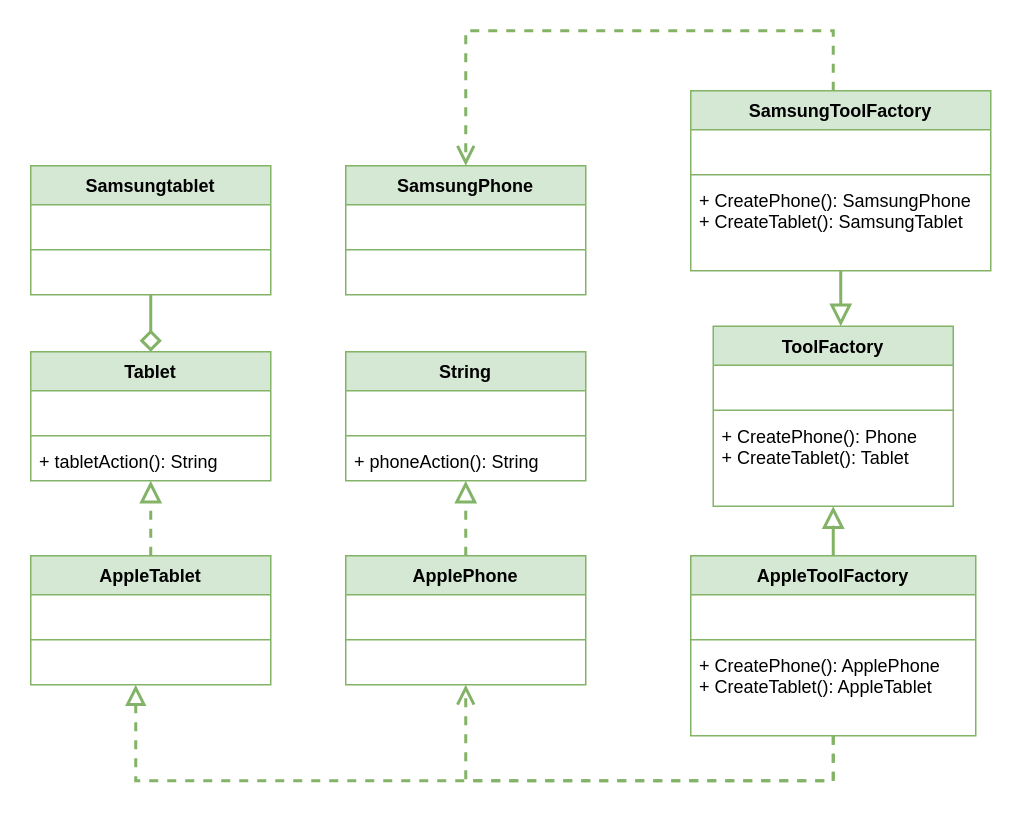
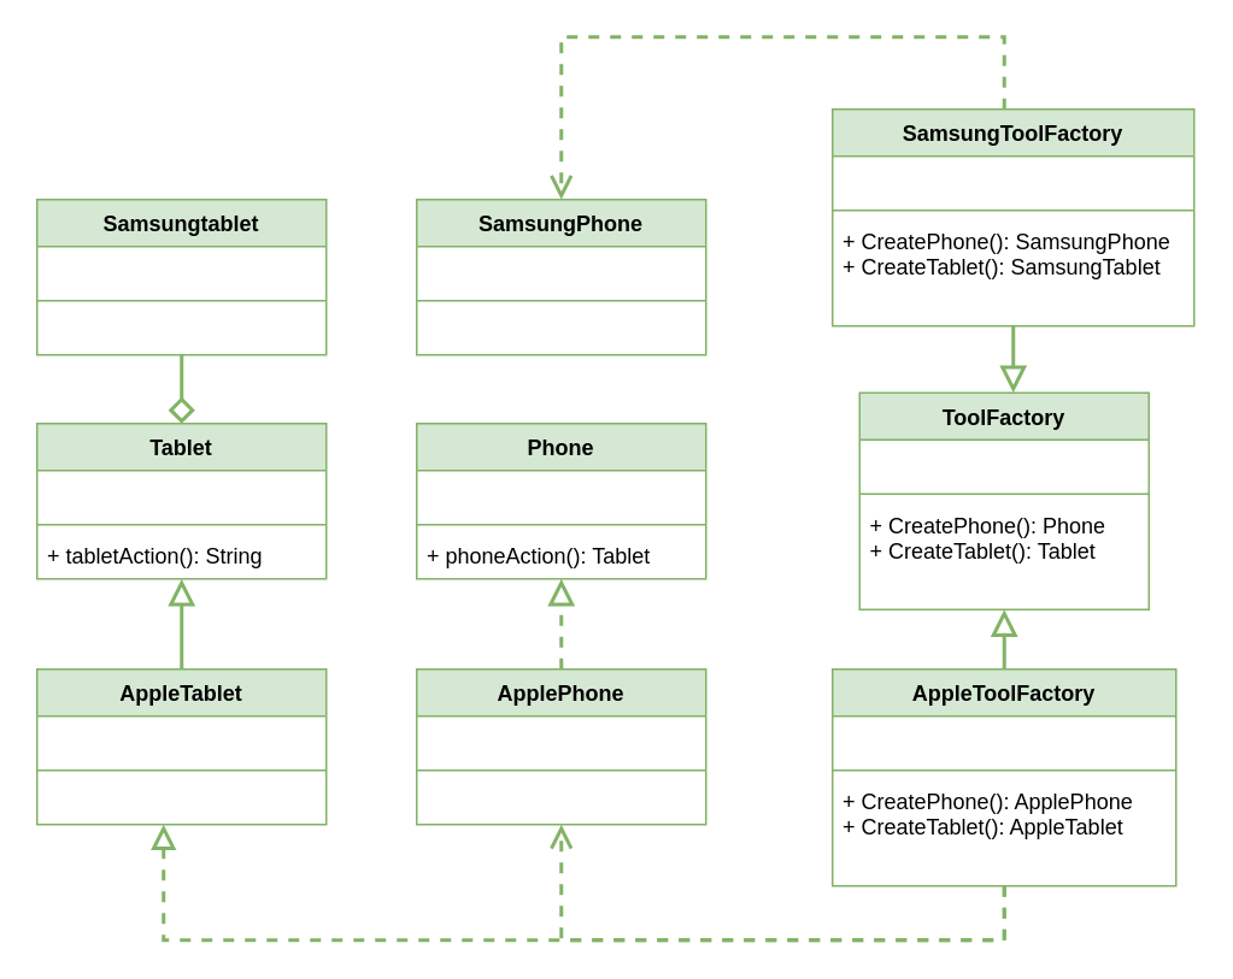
  <mxCell id="0" />
  <mxCell id="1" parent="0" />
  <mxCell id="2" value="ToolFactory&lt;div&gt;&lt;br&gt;&lt;/div&gt;" style="swimlane;fontStyle=1;align=center;verticalAlign=top;childLayout=stackLayout;horizontal=1;startSize=26;horizontalStack=0;resizeParent=1;resizeParentMax=0;resizeLast=0;collapsible=1;marginBottom=0;whiteSpace=wrap;html=1;fillColor=#d5e8d4;strokeColor=#82b366;" vertex="1" parent="1"><mxGeometry x="475" y="217" width="160" height="120" as="geometry" /></mxCell>
  <mxCell id="3" value="&amp;nbsp;" style="text;strokeColor=none;fillColor=none;align=left;verticalAlign=top;spacingLeft=4;spacingRight=4;overflow=hidden;rotatable=0;points=[[0,0.5],[1,0.5]];portConstraint=eastwest;whiteSpace=wrap;html=1;" vertex="1" parent="2"><mxGeometry y="26" width="160" height="26" as="geometry" /></mxCell>
  <mxCell id="4" value="" style="line;strokeWidth=1;fillColor=none;align=left;verticalAlign=middle;spacingTop=-1;spacingLeft=3;spacingRight=3;rotatable=0;labelPosition=right;points=[];portConstraint=eastwest;strokeColor=inherit;" vertex="1" parent="2"><mxGeometry y="52" width="160" height="8" as="geometry" /></mxCell>
  <mxCell id="5" value="+ CreatePhone(): Phone&lt;div&gt;+ CreateTablet(): Tablet&lt;/div&gt;" style="text;strokeColor=none;fillColor=none;align=left;verticalAlign=top;spacingLeft=4;spacingRight=4;overflow=hidden;rotatable=0;points=[[0,0.5],[1,0.5]];portConstraint=eastwest;whiteSpace=wrap;html=1;" vertex="1" parent="2"><mxGeometry y="60" width="160" height="60" as="geometry" /></mxCell>
  <mxCell id="6" value="Tablet" style="swimlane;fontStyle=1;align=center;verticalAlign=top;childLayout=stackLayout;horizontal=1;startSize=26;horizontalStack=0;resizeParent=1;resizeParentMax=0;resizeLast=0;collapsible=1;marginBottom=0;whiteSpace=wrap;html=1;fillColor=#d5e8d4;strokeColor=#82b366;" vertex="1" parent="1"><mxGeometry x="20" y="234" width="160" height="86" as="geometry" /></mxCell>
  <mxCell id="7" value="&amp;nbsp;" style="text;strokeColor=none;fillColor=none;align=left;verticalAlign=top;spacingLeft=4;spacingRight=4;overflow=hidden;rotatable=0;points=[[0,0.5],[1,0.5]];portConstraint=eastwest;whiteSpace=wrap;html=1;" vertex="1" parent="6"><mxGeometry y="26" width="160" height="26" as="geometry" /></mxCell>
  <mxCell id="8" value="" style="line;strokeWidth=1;fillColor=none;align=left;verticalAlign=middle;spacingTop=-1;spacingLeft=3;spacingRight=3;rotatable=0;labelPosition=right;points=[];portConstraint=eastwest;strokeColor=inherit;" vertex="1" parent="6"><mxGeometry y="52" width="160" height="8" as="geometry" /></mxCell>
  <mxCell id="9" value="+ tabletAction(): String" style="text;strokeColor=none;fillColor=none;align=left;verticalAlign=top;spacingLeft=4;spacingRight=4;overflow=hidden;rotatable=0;points=[[0,0.5],[1,0.5]];portConstraint=eastwest;whiteSpace=wrap;html=1;" vertex="1" parent="6"><mxGeometry y="60" width="160" height="26" as="geometry" /></mxCell>
- <mxCell id="10" value="String" style="swimlane;fontStyle=1;align=center;verticalAlign=top;childLayout=stackLayout;horizontal=1;startSize=26;horizontalStack=0;resizeParent=1;resizeParentMax=0;resizeLast=0;collapsible=1;marginBottom=0;whiteSpace=wrap;html=1;fillColor=#d5e8d4;strokeColor=#82b366;" vertex="1" parent="1"><mxGeometry x="230" y="234" width="160" height="86" as="geometry" /></mxCell>
+ <mxCell id="10" value="Phone" style="swimlane;fontStyle=1;align=center;verticalAlign=top;childLayout=stackLayout;horizontal=1;startSize=26;horizontalStack=0;resizeParent=1;resizeParentMax=0;resizeLast=0;collapsible=1;marginBottom=0;whiteSpace=wrap;html=1;fillColor=#d5e8d4;strokeColor=#82b366;" vertex="1" parent="1"><mxGeometry x="230" y="234" width="160" height="86" as="geometry" /></mxCell>
  <mxCell id="11" value="&amp;nbsp;" style="text;strokeColor=none;fillColor=none;align=left;verticalAlign=top;spacingLeft=4;spacingRight=4;overflow=hidden;rotatable=0;points=[[0,0.5],[1,0.5]];portConstraint=eastwest;whiteSpace=wrap;html=1;" vertex="1" parent="10"><mxGeometry y="26" width="160" height="26" as="geometry" /></mxCell>
  <mxCell id="12" value="" style="line;strokeWidth=1;fillColor=none;align=left;verticalAlign=middle;spacingTop=-1;spacingLeft=3;spacingRight=3;rotatable=0;labelPosition=right;points=[];portConstraint=eastwest;strokeColor=inherit;" vertex="1" parent="10"><mxGeometry y="52" width="160" height="8" as="geometry" /></mxCell>
- <mxCell id="13" value="+ phoneAction(): String" style="text;strokeColor=none;fillColor=none;align=left;verticalAlign=top;spacingLeft=4;spacingRight=4;overflow=hidden;rotatable=0;points=[[0,0.5],[1,0.5]];portConstraint=eastwest;whiteSpace=wrap;html=1;" vertex="1" parent="10"><mxGeometry y="60" width="160" height="26" as="geometry" /></mxCell>
+ <mxCell id="13" value="+ phoneAction(): Tablet" style="text;strokeColor=none;fillColor=none;align=left;verticalAlign=top;spacingLeft=4;spacingRight=4;overflow=hidden;rotatable=0;points=[[0,0.5],[1,0.5]];portConstraint=eastwest;whiteSpace=wrap;html=1;" vertex="1" parent="10"><mxGeometry y="60" width="160" height="26" as="geometry" /></mxCell>
  <mxCell id="14" value="SamsungPhone" style="swimlane;fontStyle=1;align=center;verticalAlign=top;childLayout=stackLayout;horizontal=1;startSize=26;horizontalStack=0;resizeParent=1;resizeParentMax=0;resizeLast=0;collapsible=1;marginBottom=0;whiteSpace=wrap;html=1;fillColor=#d5e8d4;strokeColor=#82b366;" vertex="1" parent="1"><mxGeometry x="230" width="160" height="86" as="geometry" y="110" /></mxCell>
  <mxCell id="15" value="&amp;nbsp;" style="text;strokeColor=none;fillColor=none;align=left;verticalAlign=top;spacingLeft=4;spacingRight=4;overflow=hidden;rotatable=0;points=[[0,0.5],[1,0.5]];portConstraint=eastwest;whiteSpace=wrap;html=1;" vertex="1" parent="14"><mxGeometry y="26" width="160" height="26" as="geometry" /></mxCell>
  <mxCell id="16" value="" style="line;strokeWidth=1;fillColor=none;align=left;verticalAlign=middle;spacingTop=-1;spacingLeft=3;spacingRight=3;rotatable=0;labelPosition=right;points=[];portConstraint=eastwest;strokeColor=inherit;" vertex="1" parent="14"><mxGeometry y="52" width="160" height="8" as="geometry" /></mxCell>
  <mxCell id="17" value="&amp;nbsp;" style="text;strokeColor=none;fillColor=none;align=left;verticalAlign=top;spacingLeft=4;spacingRight=4;overflow=hidden;rotatable=0;points=[[0,0.5],[1,0.5]];portConstraint=eastwest;whiteSpace=wrap;html=1;" vertex="1" parent="14"><mxGeometry y="60" width="160" height="26" as="geometry" /></mxCell>
  <mxCell id="18" value="ApplePhone" style="swimlane;fontStyle=1;align=center;verticalAlign=top;childLayout=stackLayout;horizontal=1;startSize=26;horizontalStack=0;resizeParent=1;resizeParentMax=0;resizeLast=0;collapsible=1;marginBottom=0;whiteSpace=wrap;html=1;fillColor=#d5e8d4;strokeColor=#82b366;" vertex="1" parent="1"><mxGeometry x="230" y="370" width="160" height="86" as="geometry" /></mxCell>
  <mxCell id="19" value="&amp;nbsp;" style="text;strokeColor=none;fillColor=none;align=left;verticalAlign=top;spacingLeft=4;spacingRight=4;overflow=hidden;rotatable=0;points=[[0,0.5],[1,0.5]];portConstraint=eastwest;whiteSpace=wrap;html=1;" vertex="1" parent="18"><mxGeometry y="26" width="160" height="26" as="geometry" /></mxCell>
  <mxCell id="20" value="" style="line;strokeWidth=1;fillColor=none;align=left;verticalAlign=middle;spacingTop=-1;spacingLeft=3;spacingRight=3;rotatable=0;labelPosition=right;points=[];portConstraint=eastwest;strokeColor=inherit;" vertex="1" parent="18"><mxGeometry y="52" width="160" height="8" as="geometry" /></mxCell>
  <mxCell id="21" value="&amp;nbsp;" style="text;strokeColor=none;fillColor=none;align=left;verticalAlign=top;spacingLeft=4;spacingRight=4;overflow=hidden;rotatable=0;points=[[0,0.5],[1,0.5]];portConstraint=eastwest;whiteSpace=wrap;html=1;" vertex="1" parent="18"><mxGeometry y="60" width="160" height="26" as="geometry" /></mxCell>
  <mxCell id="22" value="AppleTablet" style="swimlane;fontStyle=1;align=center;verticalAlign=top;childLayout=stackLayout;horizontal=1;startSize=26;horizontalStack=0;resizeParent=1;resizeParentMax=0;resizeLast=0;collapsible=1;marginBottom=0;whiteSpace=wrap;html=1;fillColor=#d5e8d4;strokeColor=#82b366;" vertex="1" parent="1"><mxGeometry x="20" y="370" width="160" height="86" as="geometry" /></mxCell>
  <mxCell id="23" value="&amp;nbsp;" style="text;strokeColor=none;fillColor=none;align=left;verticalAlign=top;spacingLeft=4;spacingRight=4;overflow=hidden;rotatable=0;points=[[0,0.5],[1,0.5]];portConstraint=eastwest;whiteSpace=wrap;html=1;" vertex="1" parent="22"><mxGeometry y="26" width="160" height="26" as="geometry" /></mxCell>
  <mxCell id="24" value="" style="line;strokeWidth=1;fillColor=none;align=left;verticalAlign=middle;spacingTop=-1;spacingLeft=3;spacingRight=3;rotatable=0;labelPosition=right;points=[];portConstraint=eastwest;strokeColor=inherit;" vertex="1" parent="22"><mxGeometry y="52" width="160" height="8" as="geometry" /></mxCell>
  <mxCell id="25" value="&amp;nbsp;" style="text;strokeColor=none;fillColor=none;align=left;verticalAlign=top;spacingLeft=4;spacingRight=4;overflow=hidden;rotatable=0;points=[[0,0.5],[1,0.5]];portConstraint=eastwest;whiteSpace=wrap;html=1;" vertex="1" parent="22"><mxGeometry y="60" width="160" height="26" as="geometry" /></mxCell>
  <mxCell id="26" style="edgeStyle=orthogonalEdgeStyle;rounded=0;orthogonalLoop=1;jettySize=auto;html=1;endArrow=diamond;endFill=0;fillColor=#d5e8d4;strokeColor=#82b366;strokeWidth=2;endSize=10;" edge="1" parent="1" source="27" target="6"><mxGeometry relative="1" as="geometry" /></mxCell>
  <mxCell id="27" value="Samsungtablet" style="swimlane;fontStyle=1;align=center;verticalAlign=top;childLayout=stackLayout;horizontal=1;startSize=26;horizontalStack=0;resizeParent=1;resizeParentMax=0;resizeLast=0;collapsible=1;marginBottom=0;whiteSpace=wrap;html=1;fillColor=#d5e8d4;strokeColor=#82b366;" vertex="1" parent="1"><mxGeometry x="20" width="160" height="86" as="geometry" y="110" /></mxCell>
  <mxCell id="28" value="&amp;nbsp;" style="text;strokeColor=none;fillColor=none;align=left;verticalAlign=top;spacingLeft=4;spacingRight=4;overflow=hidden;rotatable=0;points=[[0,0.5],[1,0.5]];portConstraint=eastwest;whiteSpace=wrap;html=1;" vertex="1" parent="27"><mxGeometry y="26" width="160" height="26" as="geometry" /></mxCell>
  <mxCell id="29" value="" style="line;strokeWidth=1;fillColor=none;align=left;verticalAlign=middle;spacingTop=-1;spacingLeft=3;spacingRight=3;rotatable=0;labelPosition=right;points=[];portConstraint=eastwest;strokeColor=inherit;" vertex="1" parent="27"><mxGeometry y="52" width="160" height="8" as="geometry" /></mxCell>
  <mxCell id="30" value="&amp;nbsp;" style="text;strokeColor=none;fillColor=none;align=left;verticalAlign=top;spacingLeft=4;spacingRight=4;overflow=hidden;rotatable=0;points=[[0,0.5],[1,0.5]];portConstraint=eastwest;whiteSpace=wrap;html=1;" vertex="1" parent="27"><mxGeometry y="60" width="160" height="26" as="geometry" /></mxCell>
  <mxCell id="31" style="edgeStyle=orthogonalEdgeStyle;rounded=0;orthogonalLoop=1;jettySize=auto;html=1;endArrow=block;endFill=0;fillColor=#d5e8d4;strokeColor=#82b366;strokeWidth=2;endSize=10;dashed=1;" edge="1" parent="1" source="18" target="10"><mxGeometry relative="1" as="geometry"><mxPoint x="320" y="206" as="sourcePoint" /><mxPoint x="320" y="244" as="targetPoint" /></mxGeometry></mxCell>
- <mxCell id="32" style="edgeStyle=orthogonalEdgeStyle;rounded=0;orthogonalLoop=1;jettySize=auto;html=1;endArrow=block;endFill=0;fillColor=#d5e8d4;strokeColor=#82b366;strokeWidth=2;endSize=10;dashed=1;" edge="1" parent="1" source="22" target="6"><mxGeometry relative="1" as="geometry"><mxPoint x="320" y="380" as="sourcePoint" /><mxPoint x="320" y="330" as="targetPoint" /></mxGeometry></mxCell>
+ <mxCell id="32" style="edgeStyle=orthogonalEdgeStyle;rounded=0;orthogonalLoop=1;jettySize=auto;html=1;endArrow=block;endFill=0;fillColor=#d5e8d4;strokeColor=#82b366;strokeWidth=2;endSize=10;" edge="1" parent="1" source="22" target="6"><mxGeometry relative="1" as="geometry"><mxPoint x="320" y="380" as="sourcePoint" /><mxPoint x="320" y="330" as="targetPoint" /></mxGeometry></mxCell>
  <mxCell id="33" style="edgeStyle=orthogonalEdgeStyle;rounded=0;orthogonalLoop=1;jettySize=auto;html=1;endArrow=open;endFill=0;strokeWidth=2;fillColor=#d5e8d4;strokeColor=#82b366;endSize=9;dashed=1;" edge="1" parent="1" source="34" target="18"><mxGeometry relative="1" as="geometry"><Array as="points"><mxPoint x="555" y="520" /><mxPoint x="310" y="520" /></Array></mxGeometry></mxCell>
  <mxCell id="34" value="AppleToolFactory&lt;div&gt;&lt;br&gt;&lt;/div&gt;" style="swimlane;fontStyle=1;align=center;verticalAlign=top;childLayout=stackLayout;horizontal=1;startSize=26;horizontalStack=0;resizeParent=1;resizeParentMax=0;resizeLast=0;collapsible=1;marginBottom=0;whiteSpace=wrap;html=1;fillColor=#d5e8d4;strokeColor=#82b366;" vertex="1" parent="1"><mxGeometry x="460" y="370" width="190" height="120" as="geometry" /></mxCell>
  <mxCell id="35" value="&amp;nbsp;" style="text;strokeColor=none;fillColor=none;align=left;verticalAlign=top;spacingLeft=4;spacingRight=4;overflow=hidden;rotatable=0;points=[[0,0.5],[1,0.5]];portConstraint=eastwest;whiteSpace=wrap;html=1;" vertex="1" parent="34"><mxGeometry y="26" width="190" height="26" as="geometry" /></mxCell>
  <mxCell id="36" value="" style="line;strokeWidth=1;fillColor=none;align=left;verticalAlign=middle;spacingTop=-1;spacingLeft=3;spacingRight=3;rotatable=0;labelPosition=right;points=[];portConstraint=eastwest;strokeColor=inherit;" vertex="1" parent="34"><mxGeometry y="52" width="190" height="8" as="geometry" /></mxCell>
  <mxCell id="37" value="+ CreatePhone(): ApplePhone&lt;div&gt;+ CreateTablet(): AppleTablet&lt;/div&gt;" style="text;strokeColor=none;fillColor=none;align=left;verticalAlign=top;spacingLeft=4;spacingRight=4;overflow=hidden;rotatable=0;points=[[0,0.5],[1,0.5]];portConstraint=eastwest;whiteSpace=wrap;html=1;" vertex="1" parent="34"><mxGeometry y="60" width="190" height="60" as="geometry" /></mxCell>
  <mxCell id="38" style="edgeStyle=orthogonalEdgeStyle;rounded=0;orthogonalLoop=1;jettySize=auto;html=1;endArrow=block;endFill=0;strokeWidth=2;fillColor=#d5e8d4;strokeColor=#82b366;endSize=9;dashed=1;" edge="1" parent="1" source="34" target="22"><mxGeometry relative="1" as="geometry"><mxPoint x="565" y="500" as="sourcePoint" /><mxPoint x="320" y="466" as="targetPoint" /><Array as="points"><mxPoint x="555" y="520" /><mxPoint x="90" y="520" /></Array></mxGeometry></mxCell>
  <mxCell id="39" style="edgeStyle=orthogonalEdgeStyle;rounded=0;orthogonalLoop=1;jettySize=auto;html=1;endArrow=open;endFill=0;strokeWidth=2;fillColor=#d5e8d4;strokeColor=#82b366;endSize=9;dashed=1;" edge="1" parent="1" target="14"><mxGeometry relative="1" as="geometry"><mxPoint x="555" y="60" as="sourcePoint" /><mxPoint x="100" y="466" as="targetPoint" /><Array as="points"><mxPoint x="555" y="20" /><mxPoint x="310" y="20" /></Array></mxGeometry></mxCell>
  <mxCell id="40" value="SamsungToolFactory&lt;div&gt;&lt;br&gt;&lt;/div&gt;" style="swimlane;fontStyle=1;align=center;verticalAlign=top;childLayout=stackLayout;horizontal=1;startSize=26;horizontalStack=0;resizeParent=1;resizeParentMax=0;resizeLast=0;collapsible=1;marginBottom=0;whiteSpace=wrap;html=1;fillColor=#d5e8d4;strokeColor=#82b366;" vertex="1" parent="1"><mxGeometry x="460" y="60" width="200" height="120" as="geometry" /></mxCell>
  <mxCell id="41" value="&amp;nbsp;" style="text;strokeColor=none;fillColor=none;align=left;verticalAlign=top;spacingLeft=4;spacingRight=4;overflow=hidden;rotatable=0;points=[[0,0.5],[1,0.5]];portConstraint=eastwest;whiteSpace=wrap;html=1;" vertex="1" parent="40"><mxGeometry y="26" width="200" height="26" as="geometry" /></mxCell>
  <mxCell id="42" value="" style="line;strokeWidth=1;fillColor=none;align=left;verticalAlign=middle;spacingTop=-1;spacingLeft=3;spacingRight=3;rotatable=0;labelPosition=right;points=[];portConstraint=eastwest;strokeColor=inherit;" vertex="1" parent="40"><mxGeometry y="52" width="200" height="8" as="geometry" /></mxCell>
  <mxCell id="43" value="+ CreatePhone(): SamsungPhone&lt;div&gt;+ CreateTablet(): SamsungTablet&lt;/div&gt;" style="text;strokeColor=none;fillColor=none;align=left;verticalAlign=top;spacingLeft=4;spacingRight=4;overflow=hidden;rotatable=0;points=[[0,0.5],[1,0.5]];portConstraint=eastwest;whiteSpace=wrap;html=1;" vertex="1" parent="40"><mxGeometry y="60" width="200" height="60" as="geometry" /></mxCell>
  <mxCell id="44" style="edgeStyle=orthogonalEdgeStyle;rounded=0;orthogonalLoop=1;jettySize=auto;html=1;endArrow=block;endFill=0;fillColor=#d5e8d4;strokeColor=#82b366;strokeWidth=2;endSize=10;" edge="1" parent="1" source="34" target="2"><mxGeometry relative="1" as="geometry"><mxPoint x="320" y="380" as="sourcePoint" /><mxPoint x="320" y="330" as="targetPoint" /></mxGeometry></mxCell>
  <mxCell id="45" style="edgeStyle=orthogonalEdgeStyle;rounded=0;orthogonalLoop=1;jettySize=auto;html=1;endArrow=block;endFill=0;fillColor=#d5e8d4;strokeColor=#82b366;strokeWidth=2;endSize=10;" edge="1" parent="1" source="43" target="2"><mxGeometry relative="1" as="geometry"><mxPoint x="320" y="206" as="sourcePoint" /><mxPoint x="320" y="244" as="targetPoint" /><Array as="points"><mxPoint x="560" y="190" /><mxPoint x="560" y="190" /></Array></mxGeometry></mxCell>
